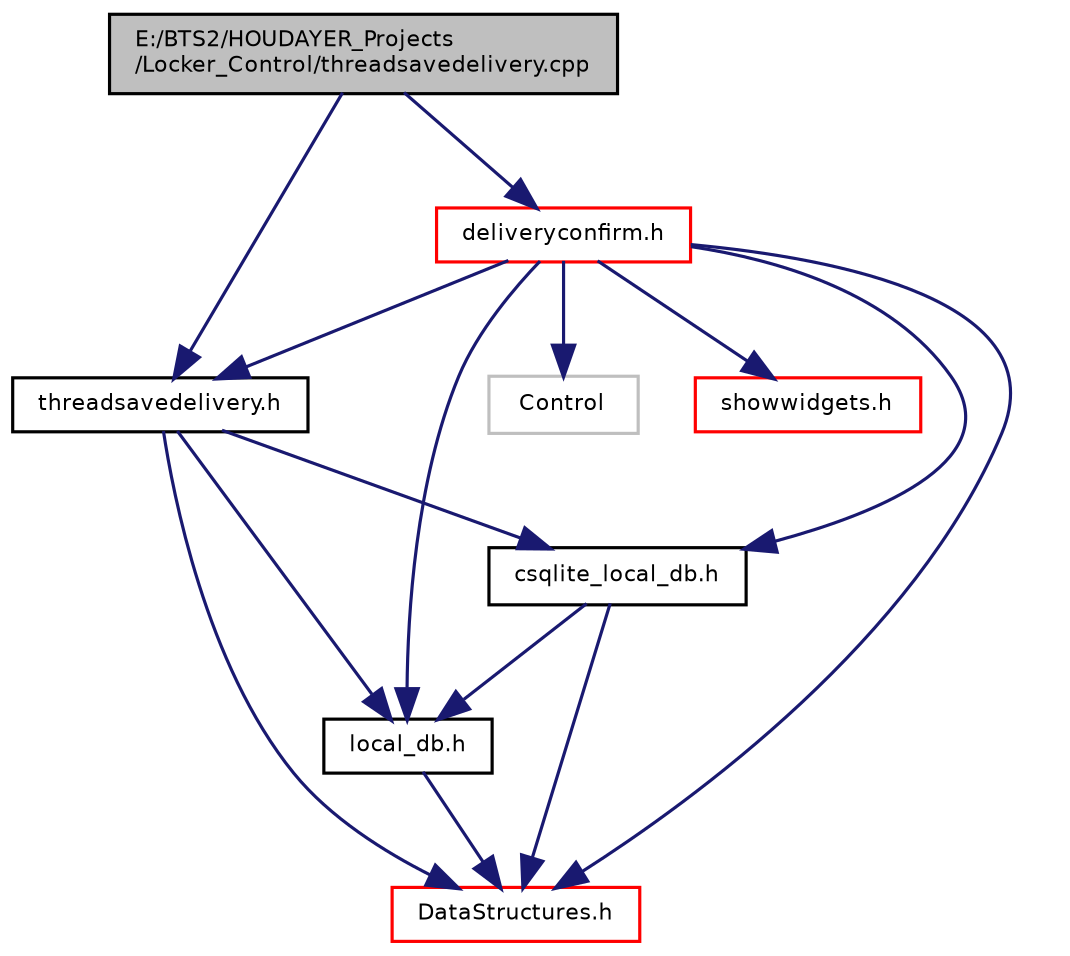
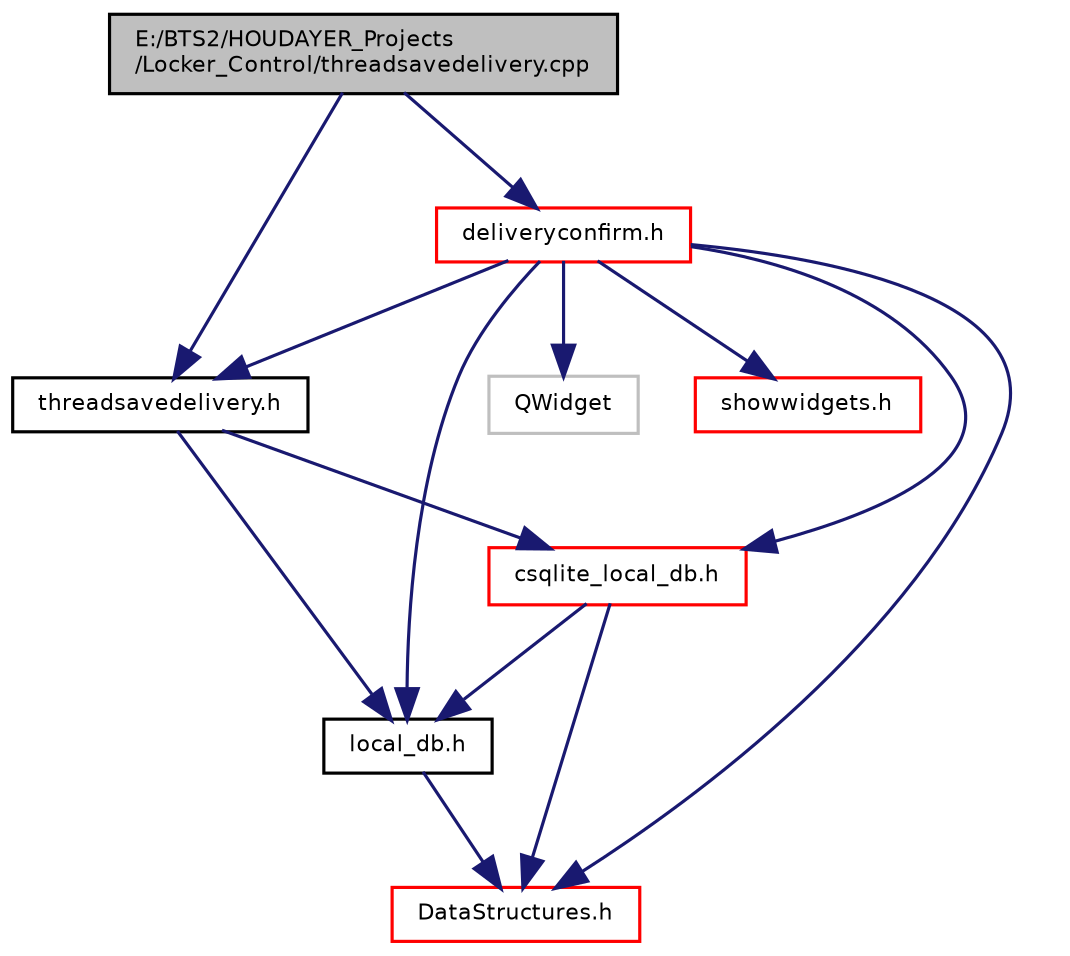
  digraph {
    node [color=red fontname=Helvetica fontsize=7 shape=record]
    edge [color=midnightblue fontname=Helvetica fontsize=7 labelfontname=Helvetica labelfontsize=7 style=solid]
    n1 [color=black fillcolor=grey75 fontcolor=black height=0.2 label="E:/BTS2/HOUDAYER_Projects\l/Locker_Control/threadsavedelivery.cpp" style=filled width=0.4]
    n2 [color=black height=0.2 label="threadsavedelivery.h" width=0.4]
    n3 [height=0.2 label="deliveryconfirm.h" width=0.4]
    n4 [color=black height=0.2 label="local_db.h" width=0.4]
    n5 [height=0.2 label="DataStructures.h" width=0.4]
-   n6 [color=black height=0.2 label="csqlite_local_db.h" width=0.4]
-   n7 [color=grey75 height=0.2 label=Control width=0.4]
+   n6 [height=0.2 label="csqlite_local_db.h" width=0.4]
+   n7 [color=grey75 height=0.2 label=QWidget width=0.4]
    n8 [height=0.2 label="showwidgets.h" width=0.4]
    n1 -> n2
    n1 -> n3
    n2 -> n4
-   n2 -> n5
    n2 -> n6
    n3 -> n2
    n3 -> n4
    n3 -> n5
    n3 -> n6
    n3 -> n7
    n3 -> n8
    n4 -> n5
    n6 -> n4
    n6 -> n5
  }
